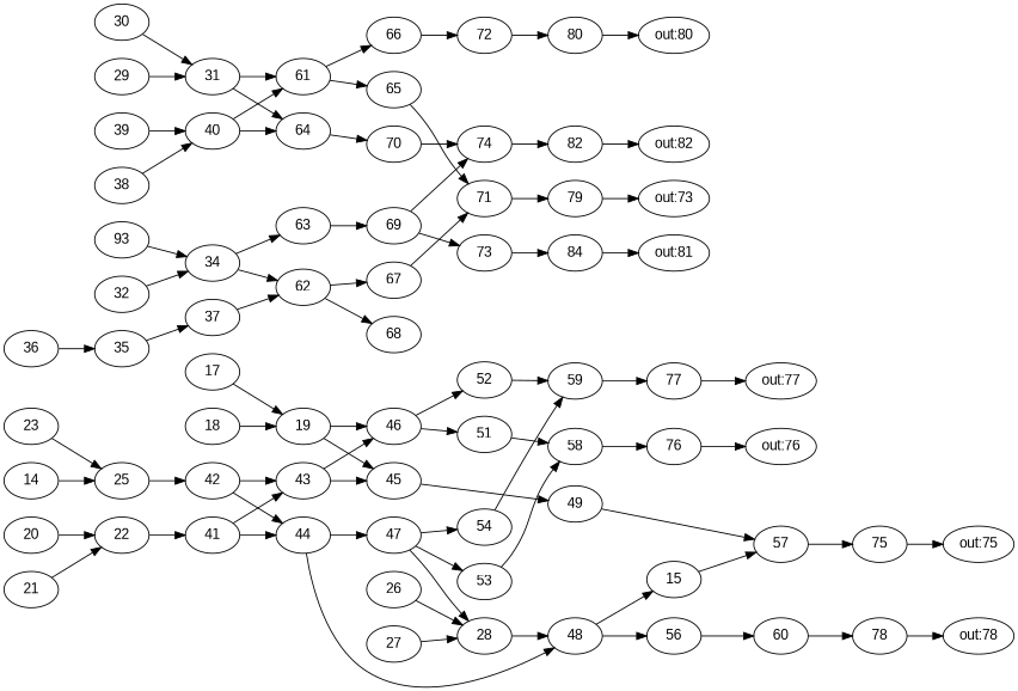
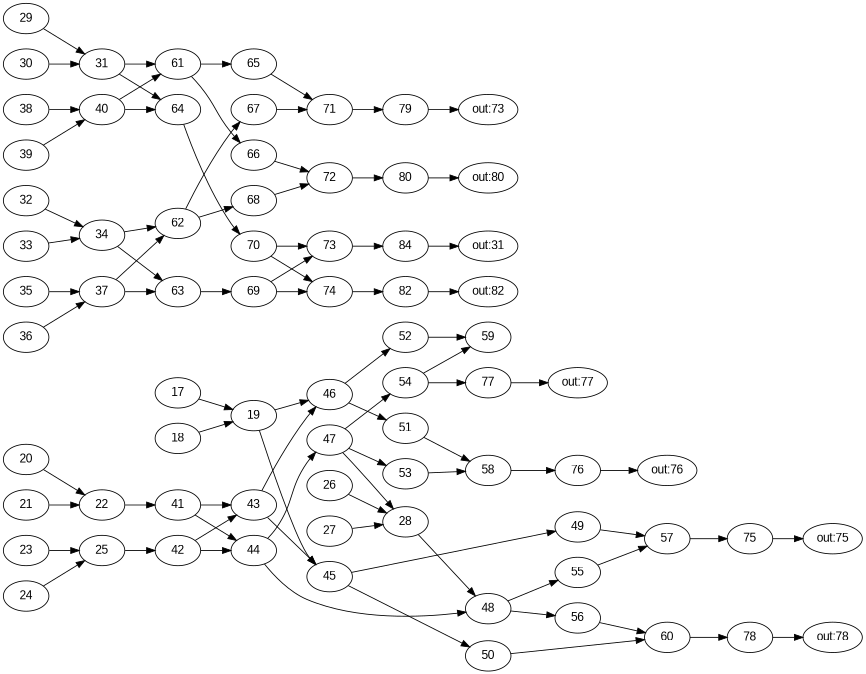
  strict digraph {
    fontname="Liberation Sans"
    rankdir=LR
    node [fontname="Liberation Sans"]
    edge [fontname="Liberation Sans"]
    17
    19
    46
    45
    52
    51
+   50
    49
    18
    59
    58
    60
    57
    20
    22
    41
    44
    43
    21
    47
    48
    23
    25
    42
-   24 [label=14]
+   24
    26
    28
    53
    54
    56
-   55 [label=15]
+   55
    27
    29
    31
    61
    64
    65
    66
    70
    30
    71
    72
    73
    74
    32
    34
    63
    62
    69
    67
    68
-   33 [label=93]
+   33
    35
    37
    36
    38
    40
    39
    78
    75
    77
    76
    "out:75"
    "out:78"
    "out:76"
    "out:77"
    79
    80
    n69 [label=84]
    82
    n71 [label="out:73"]
    "out:80"
-   "out:81"
+   "out:81" [label="out:31"]
    "out:82"
    17 -> 19
    19 -> 46
    19 -> 45
    46 -> 52
    46 -> 51
+   45 -> 50
    45 -> 49
    52 -> 59
    51 -> 58
+   50 -> 60
    49 -> 57
    18 -> 19
-   59 -> 77
+   54 -> 77
    58 -> 76
    60 -> 78
    57 -> 75
    20 -> 22
    22 -> 41
    41 -> 44
    41 -> 43
    44 -> 47
    44 -> 48
    43 -> 46
    43 -> 45
    21 -> 22
    47 -> 28
    47 -> 53
    47 -> 54
    48 -> 56
    48 -> 55
    23 -> 25
    25 -> 42
    42 -> 44
    42 -> 43
    24 -> 25
    26 -> 28
    28 -> 48
    53 -> 58
    54 -> 59
    56 -> 60
    55 -> 57
    27 -> 28
    29 -> 31
    31 -> 61
    31 -> 64
    61 -> 65
    61 -> 66
    64 -> 70
    65 -> 71
    66 -> 72
+   70 -> 73
    70 -> 74
    30 -> 31
    71 -> 79
    72 -> 80
    73 -> n69
    74 -> 82
    32 -> 34
    34 -> 63
    34 -> 62
    63 -> 69
    62 -> 67
    62 -> 68
    69 -> 73
    69 -> 74
    67 -> 71
+   68 -> 72
    33 -> 34
    35 -> 37
+   37 -> 63
    37 -> 62
-   36 -> 35
+   36 -> 37
    38 -> 40
    40 -> 61
    40 -> 64
    39 -> 40
    78 -> "out:78"
    75 -> "out:75"
    77 -> "out:77"
    76 -> "out:76"
    79 -> n71
    80 -> "out:80"
    n69 -> "out:81"
    82 -> "out:82"
  }
